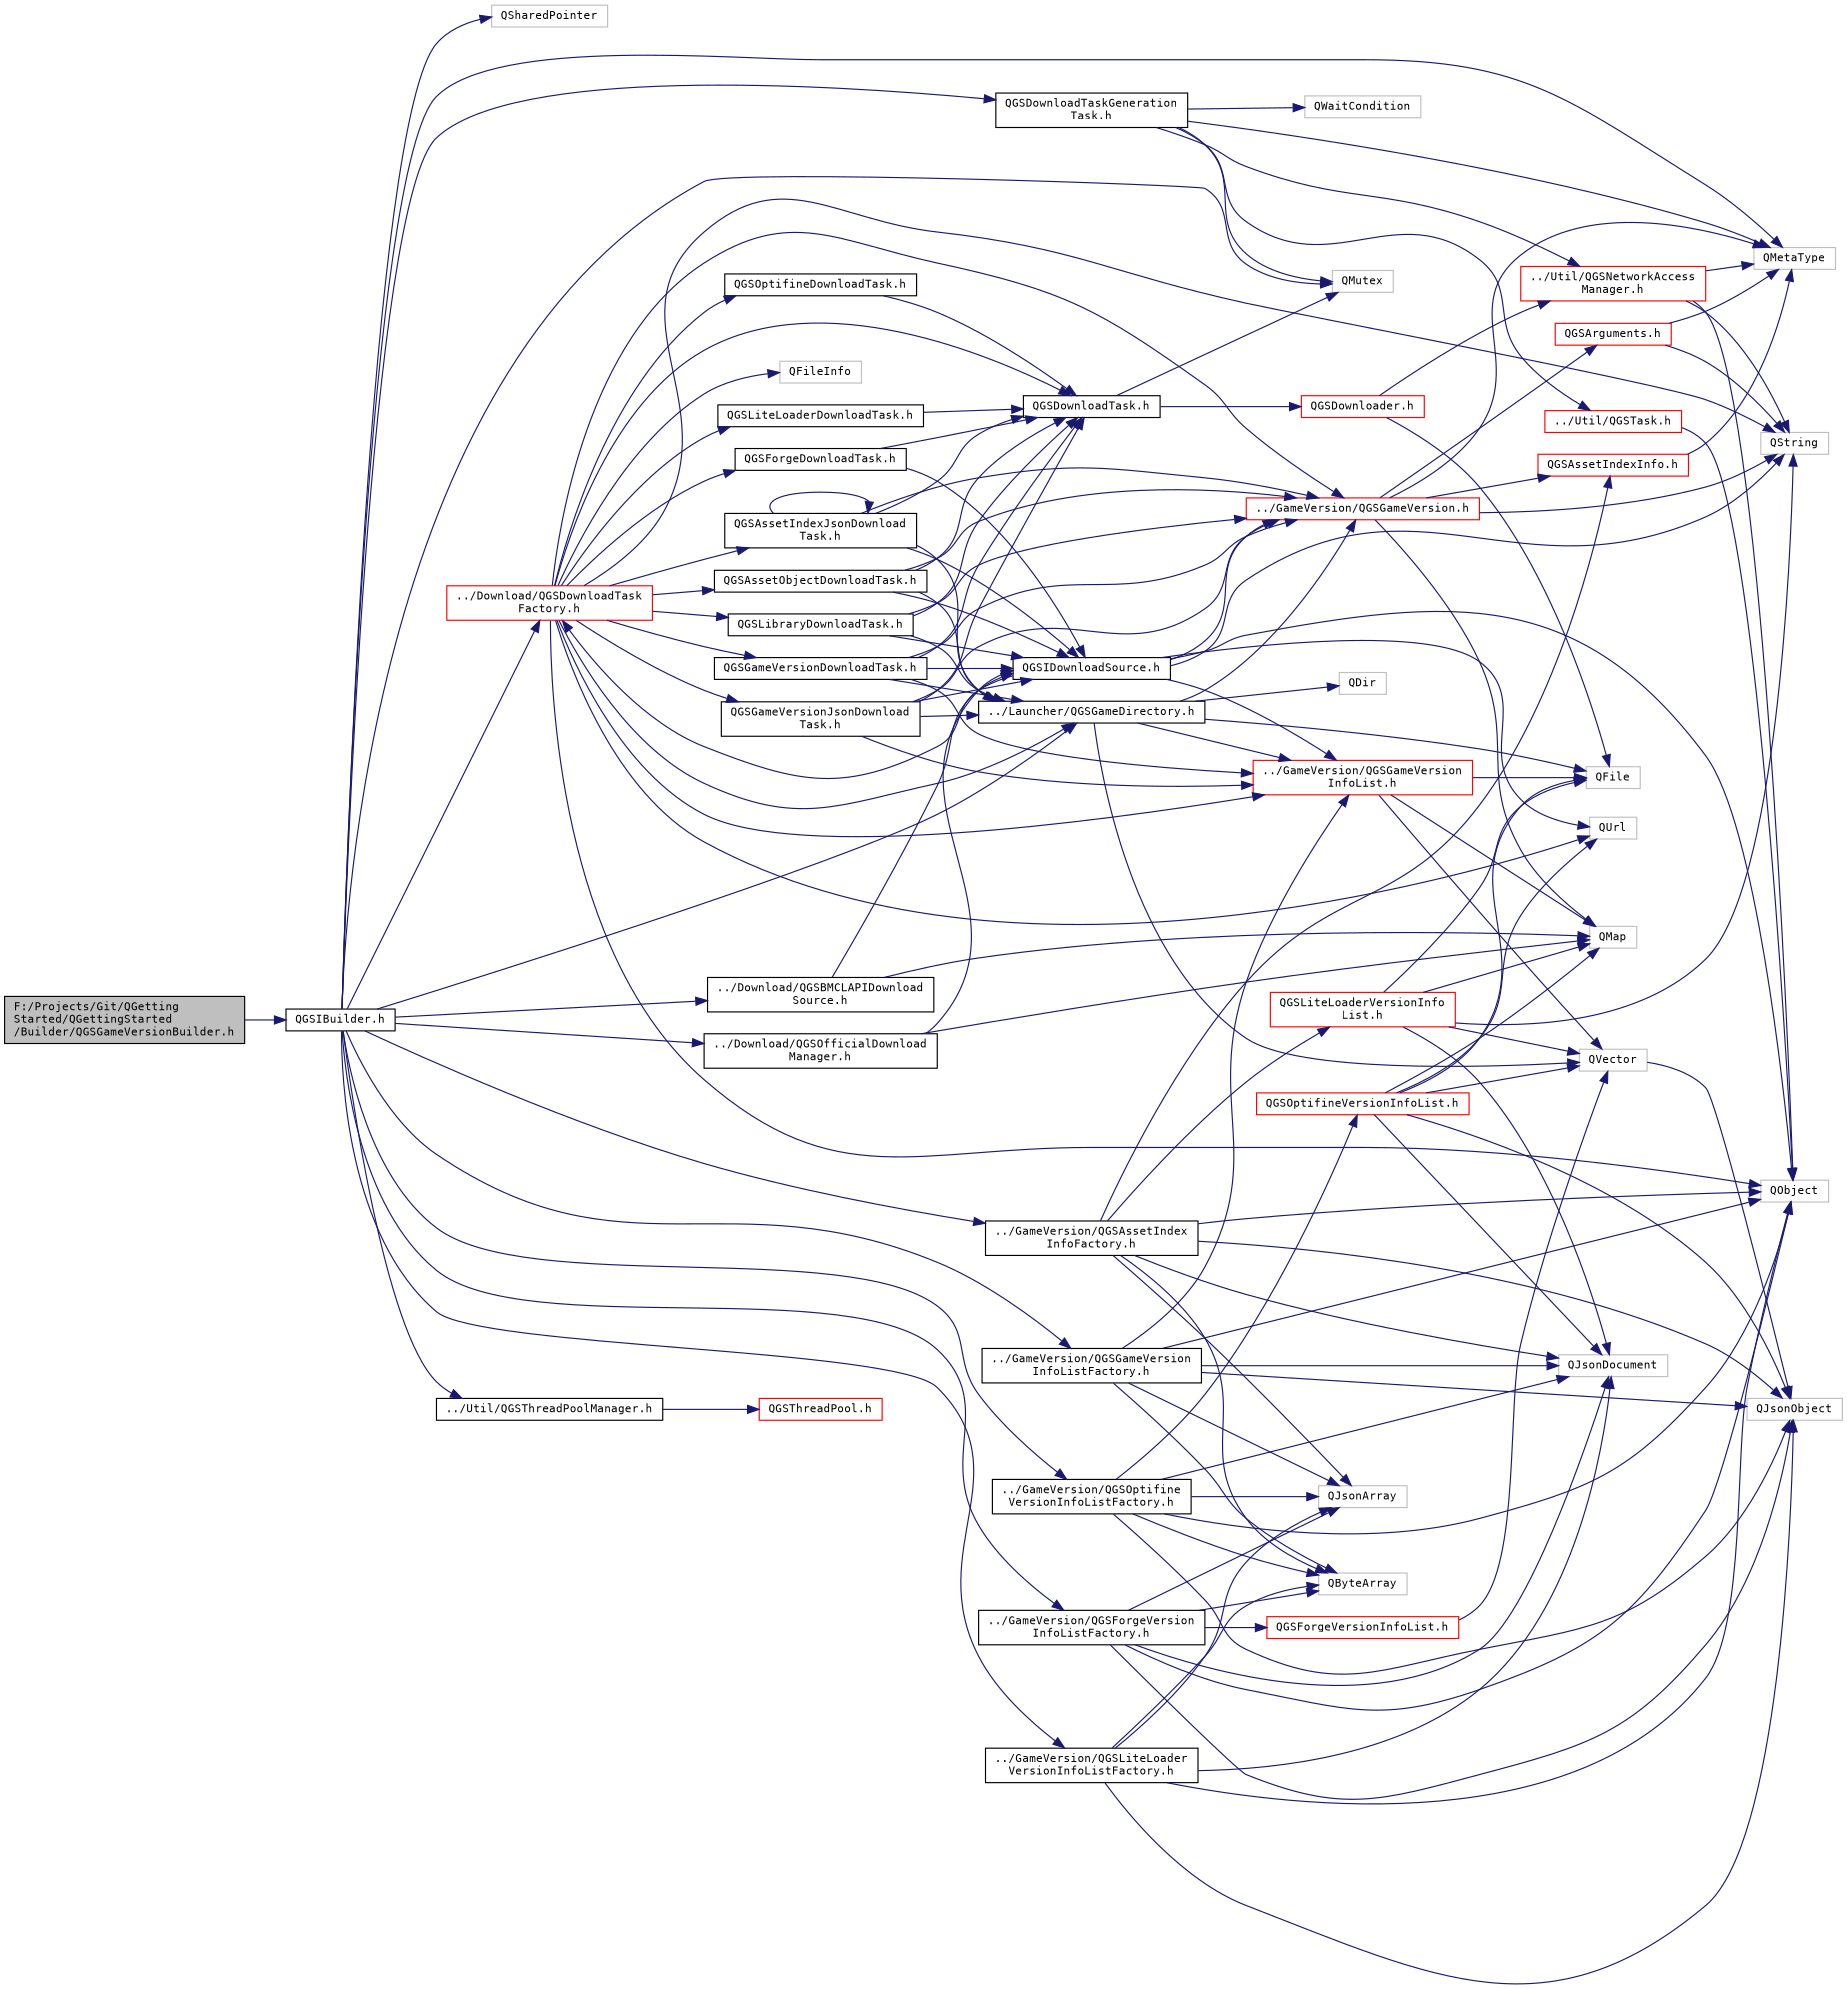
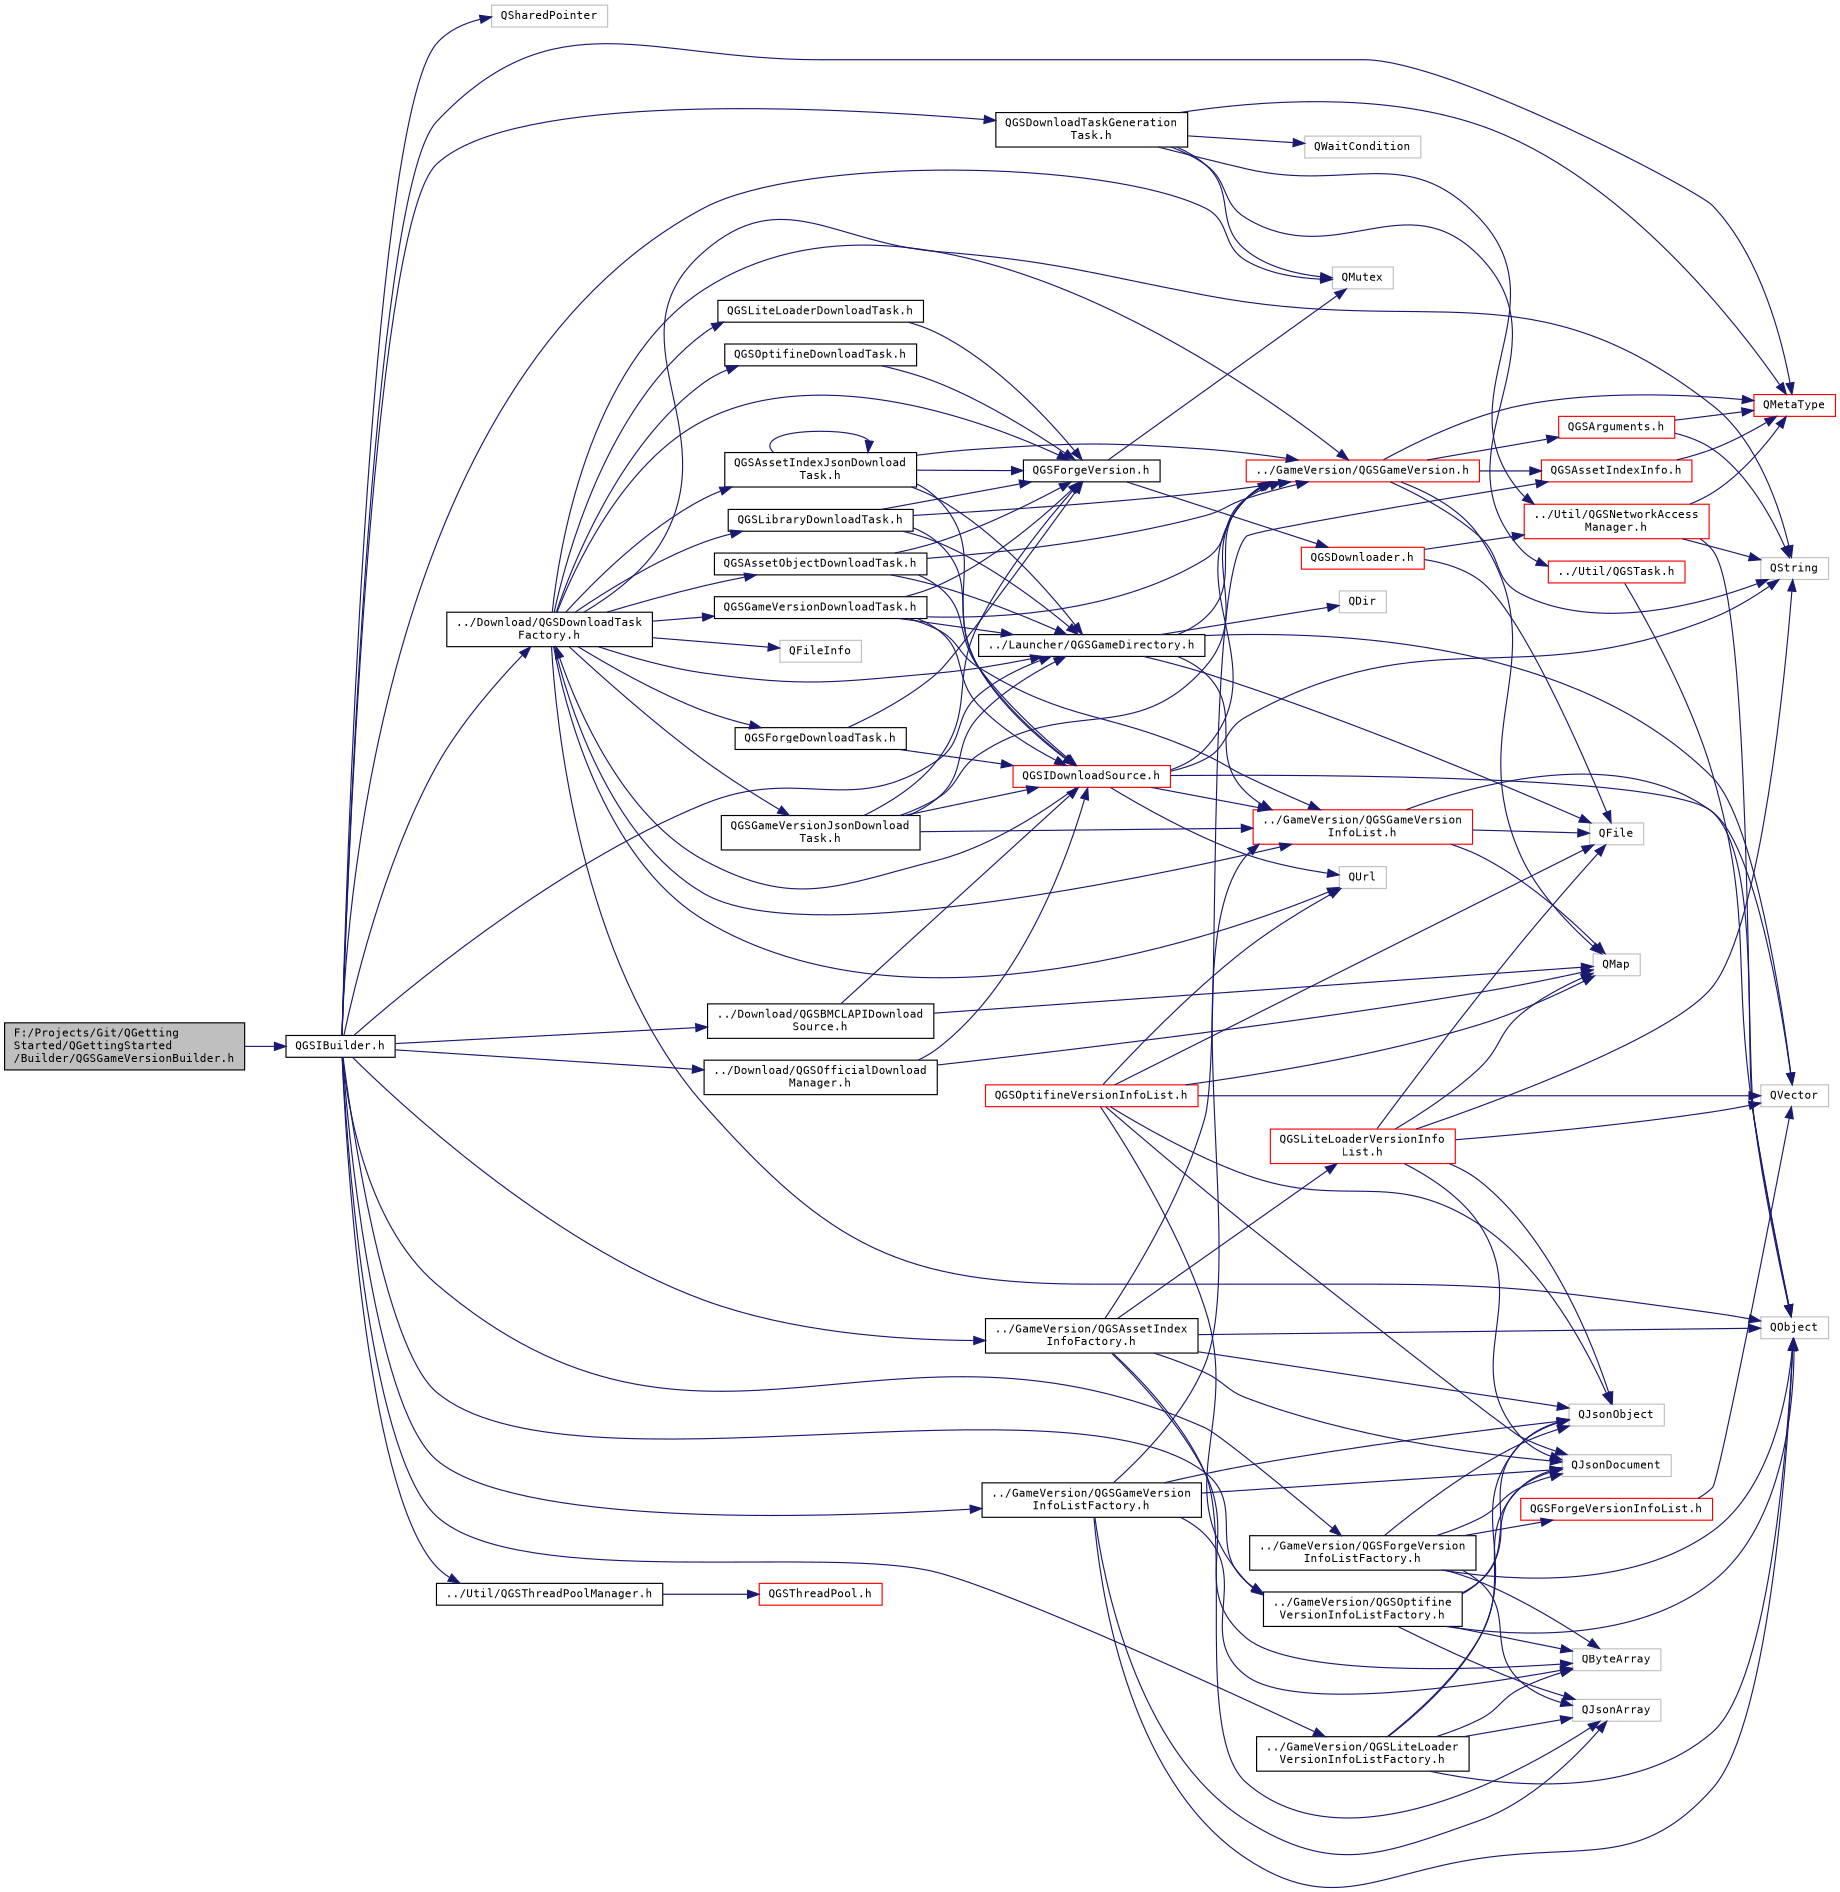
  digraph {
    fontname="DejaVu Sans Mono"
    rankdir=LR
    node [color=black fillcolor=white fontname="DejaVu Sans Mono" fontsize=10 shape=record style=filled]
    edge [color=midnightblue fontname="DejaVu Sans Mono" fontsize=10 labelfontname=Helvetica labelfontsize=10 style=solid]
    n1 [fillcolor=grey75 fontcolor=black height=0.2 label="F:/Projects/Git/QGetting\lStarted/QGettingStarted\l/Builder/QGSGameVersionBuilder.h" width=0.4]
    n2 [height=0.2 label="QGSIBuilder.h" width=0.4]
    n3 [color=grey75 height=0.2 label=QSharedPointer width=0.4]
-   n4 [color=grey75 height=0.2 label=QMetaType width=0.4]
+   n4 [color=red height=0.2 label=QMetaType width=0.4]
    n5 [color=grey75 height=0.2 label=QMutex width=0.4]
-   n6 [color=red height=0.2 label="../Download/QGSDownloadTask\lFactory.h" width=0.4]
+   n6 [height=0.2 label="../Download/QGSDownloadTask\lFactory.h" width=0.4]
    n7 [height=0.2 label="../Launcher/QGSGameDirectory.h" width=0.4]
    n8 [height=0.2 label="../Download/QGSBMCLAPIDownload\lSource.h" width=0.4]
    n9 [height=0.2 label="../Download/QGSOfficialDownload\lManager.h" width=0.4]
    n10 [height=0.2 label="../GameVersion/QGSAssetIndex\lInfoFactory.h" width=0.4]
    n11 [height=0.2 label="../GameVersion/QGSForgeVersion\lInfoListFactory.h" width=0.4]
    n12 [height=0.2 label="../GameVersion/QGSGameVersion\lInfoListFactory.h" width=0.4]
    n13 [height=0.2 label="../GameVersion/QGSLiteLoader\lVersionInfoListFactory.h" width=0.4]
    n14 [height=0.2 label="../GameVersion/QGSOptifine\lVersionInfoListFactory.h" width=0.4]
    n15 [height=0.2 label="../Util/QGSThreadPoolManager.h" width=0.4]
    n16 [height=0.2 label="QGSDownloadTaskGeneration\lTask.h" width=0.4]
    n17 [color=grey75 height=0.2 label=QObject width=0.4]
    n18 [color=grey75 height=0.2 label=QString width=0.4]
    n19 [color=grey75 height=0.2 label=QUrl width=0.4]
    n20 [color=grey75 height=0.2 label=QFileInfo width=0.4]
-   n21 [height=0.2 label="QGSDownloadTask.h" width=0.4]
+   n21 [height=0.2 label="QGSForgeVersion.h" width=0.4]
    n22 [height=0.2 label="QGSGameVersionJsonDownload\lTask.h" width=0.4]
    n23 [color=red height=0.2 label="../GameVersion/QGSGameVersion.h" width=0.4]
    n24 [color=red height=0.2 label="../GameVersion/QGSGameVersion\lInfoList.h" width=0.4]
    n25 [height=0.2 label="QGSAssetObjectDownloadTask.h" width=0.4]
    n26 [height=0.2 label="QGSLibraryDownloadTask.h" width=0.4]
    n27 [height=0.2 label="QGSGameVersionDownloadTask.h" width=0.4]
    n28 [height=0.2 label="QGSAssetIndexJsonDownload\lTask.h" width=0.4]
    n29 [height=0.2 label="QGSForgeDownloadTask.h" width=0.4]
    n30 [height=0.2 label="QGSLiteLoaderDownloadTask.h" width=0.4]
    n31 [height=0.2 label="QGSOptifineDownloadTask.h" width=0.4]
    n32 [color=grey75 height=0.2 label=QFile width=0.4]
    n33 [color=grey75 height=0.2 label=QVector width=0.4]
    n34 [color=grey75 height=0.2 label=QDir width=0.4]
-   n35 [height=0.2 label="QGSIDownloadSource.h" width=0.4]
+   n35 [color=red height=0.2 label="QGSIDownloadSource.h" width=0.4]
    n36 [color=grey75 height=0.2 label=QMap width=0.4]
    n37 [color=red height=0.2 label="QGSAssetIndexInfo.h" width=0.4]
    n38 [color=grey75 height=0.2 label=QByteArray width=0.4]
    n39 [color=grey75 height=0.2 label=QJsonArray width=0.4]
    n40 [color=grey75 height=0.2 label=QJsonDocument width=0.4]
    n41 [color=grey75 height=0.2 label=QJsonObject width=0.4]
    n42 [color=red height=0.2 label="QGSLiteLoaderVersionInfo\lList.h" width=0.4]
    n43 [color=red height=0.2 label="QGSForgeVersionInfoList.h" width=0.4]
    n44 [color=red height=0.2 label="QGSOptifineVersionInfoList.h" width=0.4]
    n45 [color=red height=0.2 label="QGSThreadPool.h" width=0.4]
    n46 [color=red height=0.2 label="../Util/QGSNetworkAccess\lManager.h" width=0.4]
    n47 [color=grey75 height=0.2 label=QWaitCondition width=0.4]
    n48 [color=red height=0.2 label="../Util/QGSTask.h" width=0.4]
    n49 [color=red height=0.2 label="QGSDownloader.h" width=0.4]
    n50 [color=red height=0.2 label="QGSArguments.h" width=0.4]
    n1 -> n2
    n2 -> n3
    n2 -> n4
    n2 -> n5
    n2 -> n6
    n2 -> n7
    n2 -> n8
    n2 -> n9
    n2 -> n10
    n2 -> n11
    n2 -> n12
    n2 -> n13
    n2 -> n14
    n2 -> n15
    n2 -> n16
    n6 -> n7
    n6 -> n17
    n6 -> n18
    n6 -> n19
    n6 -> n20
    n6 -> n21
    n6 -> n22
    n6 -> n23
    n6 -> n24
    n6 -> n25
    n6 -> n26
    n6 -> n27
    n6 -> n28
    n6 -> n29
    n6 -> n30
    n6 -> n31
    n7 -> n23
    n7 -> n24
    n7 -> n32
    n7 -> n33
    n7 -> n34
    n8 -> n35
    n8 -> n36
    n9 -> n35
    n9 -> n36
    n10 -> n17
    n10 -> n37
    n10 -> n38
    n10 -> n39
    n10 -> n40
    n10 -> n41
    n10 -> n42
    n11 -> n17
    n11 -> n38
    n11 -> n39
    n11 -> n40
    n11 -> n41
    n11 -> n43
    n12 -> n17
    n12 -> n24
    n12 -> n38
    n12 -> n39
    n12 -> n40
    n12 -> n41
    n13 -> n17
    n13 -> n38
    n13 -> n39
    n13 -> n40
    n13 -> n41
    n14 -> n17
    n14 -> n38
    n14 -> n39
    n14 -> n40
    n14 -> n41
-   n14 -> n44
+   n44 -> n14
    n15 -> n45
    n16 -> n4
    n16 -> n5
    n16 -> n46
    n16 -> n47
    n16 -> n48
    n21 -> n5
    n21 -> n49
    n22 -> n7
    n22 -> n21
    n22 -> n23
    n22 -> n24
    n22 -> n35
    n23 -> n4
    n23 -> n18
    n23 -> n36
    n23 -> n37
    n23 -> n50
    n24 -> n32
    n24 -> n33
    n24 -> n36
    n25 -> n7
    n25 -> n21
    n25 -> n23
    n25 -> n35
    n26 -> n7
    n26 -> n21
    n26 -> n23
    n26 -> n35
    n27 -> n7
    n27 -> n21
    n27 -> n23
    n27 -> n24
    n27 -> n35
    n28 -> n7
    n28 -> n21
    n28 -> n23
    n28 -> n28
    n28 -> n35
    n29 -> n21
    n29 -> n35
    n30 -> n21
    n31 -> n21
    n35 -> n6
    n35 -> n17
    n35 -> n18
    n35 -> n19
    n35 -> n23
    n35 -> n24
    n37 -> n4
    n42 -> n18
    n42 -> n32
    n42 -> n33
    n42 -> n36
    n42 -> n40
-   n33 -> n41
+   n42 -> n41
    n43 -> n33
    n44 -> n19
    n44 -> n32
    n44 -> n33
    n44 -> n36
    n44 -> n40
    n44 -> n41
    n46 -> n4
    n46 -> n17
    n46 -> n18
    n48 -> n17
    n49 -> n32
    n49 -> n46
    n50 -> n4
    n50 -> n18
  }
